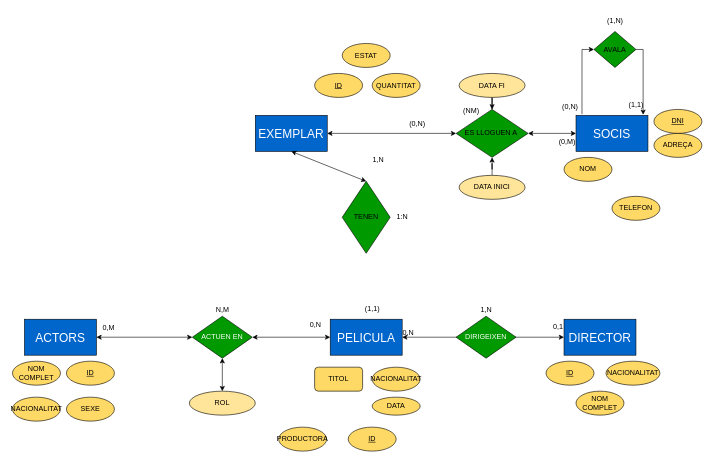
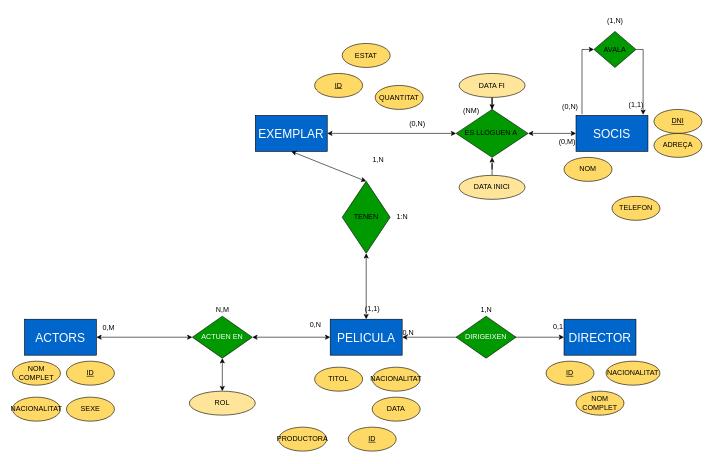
  <mxCell id="0" />
  <mxCell id="1" parent="0" />
  <mxCell id="2" value="&lt;font style=&quot;font-size: 20px; color: rgb(255, 255, 255);&quot;&gt;PELICULA&lt;/font&gt;" style="rounded=0;whiteSpace=wrap;html=1;fillColor=#0066CC;" parent="1" vertex="1"><mxGeometry x="550" y="532" width="120" height="60" as="geometry" /></mxCell>
- <mxCell id="3" value="&lt;font style=&quot;color: rgb(0, 0, 0);&quot;&gt;TITOL&lt;/font&gt;" style="whiteSpace=wrap;html=1;fillColor=#FFD966;rounded=1;" parent="1" vertex="1"><mxGeometry x="524" y="612" width="80" height="40" as="geometry" /></mxCell>
+ <mxCell id="3" value="&lt;font style=&quot;color: rgb(0, 0, 0);&quot;&gt;TITOL&lt;/font&gt;" style="ellipse;whiteSpace=wrap;html=1;fillColor=#FFD966;" parent="1" vertex="1"><mxGeometry x="524" y="612" width="80" height="40" as="geometry" /></mxCell>
  <mxCell id="4" value="&lt;font style=&quot;color: rgb(0, 0, 0);&quot;&gt;NACIONALITAT&lt;/font&gt;" style="ellipse;whiteSpace=wrap;html=1;fillColor=#FFD966;" parent="1" vertex="1"><mxGeometry x="620" y="612" width="80" height="40" as="geometry" /></mxCell>
- <mxCell id="5" value="&lt;font style=&quot;color: rgb(0, 0, 0);&quot;&gt;DATA&lt;/font&gt;" style="ellipse;whiteSpace=wrap;html=1;fillColor=#FFD966;" parent="1" vertex="1"><mxGeometry x="620" y="662" width="80" height="30" as="geometry" /></mxCell>
+ <mxCell id="5" value="&lt;font style=&quot;color: rgb(0, 0, 0);&quot;&gt;DATA&lt;/font&gt;" style="ellipse;whiteSpace=wrap;html=1;fillColor=#FFD966;" parent="1" vertex="1"><mxGeometry x="620" y="662" width="80" height="40" as="geometry" /></mxCell>
  <mxCell id="6" value="&lt;font style=&quot;color: rgb(0, 0, 0);&quot;&gt;PRODUCTORA&lt;/font&gt;" style="ellipse;whiteSpace=wrap;html=1;fillColor=#FFD966;" parent="1" vertex="1"><mxGeometry x="464" y="712" width="80" height="40" as="geometry" /></mxCell>
  <mxCell id="7" value="&lt;font style=&quot;font-size: 20px; color: rgb(255, 255, 255);&quot;&gt;ACTORS&lt;/font&gt;" style="rounded=0;whiteSpace=wrap;html=1;fillColor=#0066CC;" parent="1" vertex="1"><mxGeometry x="40" y="532" width="120" height="60" as="geometry" /></mxCell>
  <mxCell id="8" value="" style="endArrow=classic;startArrow=classic;html=1;rounded=0;entryX=0;entryY=0.5;entryDx=0;entryDy=0;exitX=1;exitY=0.5;exitDx=0;exitDy=0;" parent="1" source="10" target="2" edge="1"><mxGeometry width="50" height="50" relative="1" as="geometry"><mxPoint x="500" y="562" as="sourcePoint" /><mxPoint x="520" y="552" as="targetPoint" /></mxGeometry></mxCell>
  <mxCell id="9" value="" style="endArrow=classic;startArrow=classic;html=1;rounded=0;entryX=0;entryY=0.5;entryDx=0;entryDy=0;exitX=1;exitY=0.5;exitDx=0;exitDy=0;" parent="1" source="7" target="10" edge="1"><mxGeometry width="50" height="50" relative="1" as="geometry"><mxPoint x="160" y="562" as="sourcePoint" /><mxPoint x="190" y="562" as="targetPoint" /></mxGeometry></mxCell>
  <mxCell id="10" value="&lt;font style=&quot;color: rgb(255, 255, 255);&quot;&gt;ACTUEN EN&lt;/font&gt;" style="rhombus;whiteSpace=wrap;html=1;fillColor=#009900;" parent="1" vertex="1"><mxGeometry x="320" y="527" width="100" height="70" as="geometry" /></mxCell>
  <mxCell id="11" value="N,M" style="text;html=1;align=center;verticalAlign=middle;resizable=0;points=[];autosize=1;strokeColor=none;fillColor=none;" parent="1" vertex="1"><mxGeometry x="345" y="502" width="50" height="30" as="geometry" /></mxCell>
  <mxCell id="12" value="0,N" style="text;html=1;align=center;verticalAlign=middle;resizable=0;points=[];autosize=1;strokeColor=none;fillColor=none;" parent="1" vertex="1"><mxGeometry x="505" y="527" width="40" height="30" as="geometry" /></mxCell>
  <mxCell id="13" value="0,M" style="text;html=1;align=center;verticalAlign=middle;resizable=0;points=[];autosize=1;strokeColor=none;fillColor=none;" parent="1" vertex="1"><mxGeometry x="160" y="532" width="40" height="30" as="geometry" /></mxCell>
  <mxCell id="14" value="&lt;font style=&quot;color: rgb(0, 0, 0);&quot;&gt;NOM COMPLET&lt;/font&gt;" style="ellipse;whiteSpace=wrap;html=1;fillColor=#FFD966;" parent="1" vertex="1"><mxGeometry x="20" y="602" width="80" height="40" as="geometry" /></mxCell>
  <mxCell id="15" value="&lt;font style=&quot;color: rgb(0, 0, 0);&quot;&gt;&lt;u&gt;ID&lt;/u&gt;&lt;/font&gt;" style="ellipse;whiteSpace=wrap;html=1;fillColor=#FFD966;" parent="1" vertex="1"><mxGeometry y="602" width="80" height="40" as="geometry" x="110" /></mxCell>
  <mxCell id="16" value="&lt;font style=&quot;color: rgb(0, 0, 0);&quot;&gt;NACIONALITAT&lt;/font&gt;" style="ellipse;whiteSpace=wrap;html=1;fillColor=#FFD966;" parent="1" vertex="1"><mxGeometry x="20" y="662" width="80" height="40" as="geometry" /></mxCell>
  <mxCell id="17" value="&lt;font style=&quot;color: rgb(0, 0, 0);&quot;&gt;&lt;u&gt;ID&lt;/u&gt;&lt;/font&gt;" style="ellipse;whiteSpace=wrap;html=1;fillColor=#FFD966;" parent="1" vertex="1"><mxGeometry x="580" y="712" width="80" height="40" as="geometry" /></mxCell>
  <mxCell id="18" value="&lt;font style=&quot;color: rgb(0, 0, 0);&quot;&gt;SEXE&lt;/font&gt;" style="ellipse;whiteSpace=wrap;html=1;fillColor=#FFD966;" parent="1" vertex="1"><mxGeometry y="662" width="80" height="40" as="geometry" x="110" /></mxCell>
  <mxCell id="19" value="&lt;font style=&quot;color: rgb(0, 0, 0);&quot;&gt;ROL&lt;/font&gt;" style="ellipse;whiteSpace=wrap;html=1;fillColor=#FFE599;" parent="1" vertex="1"><mxGeometry x="315" y="652" width="110" height="40" as="geometry" /></mxCell>
  <mxCell id="20" value="" style="endArrow=classic;startArrow=classic;html=1;rounded=0;entryX=0.5;entryY=1;entryDx=0;entryDy=0;exitX=0.5;exitY=0;exitDx=0;exitDy=0;" parent="1" source="19" target="10" edge="1"><mxGeometry width="50" height="50" relative="1" as="geometry"><mxPoint x="370" y="632" as="sourcePoint" /><mxPoint x="420" y="582" as="targetPoint" /></mxGeometry></mxCell>
  <mxCell id="21" value="&lt;font style=&quot;font-size: 20px; color: rgb(255, 255, 255);&quot;&gt;DIRECTOR&lt;/font&gt;" style="rounded=0;whiteSpace=wrap;html=1;fillColor=#0066CC;" parent="1" vertex="1"><mxGeometry x="940" y="532" width="120" height="60" as="geometry" /></mxCell>
  <mxCell id="22" value="&lt;font style=&quot;color: rgb(0, 0, 0);&quot;&gt;&lt;u&gt;ID&lt;/u&gt;&lt;/font&gt;" style="ellipse;whiteSpace=wrap;html=1;fillColor=#FFD966;" parent="1" vertex="1"><mxGeometry x="910" y="602" width="80" height="40" as="geometry" /></mxCell>
  <mxCell id="23" value="&lt;font style=&quot;color: rgb(0, 0, 0);&quot;&gt;NACIONALITAT&lt;/font&gt;" style="ellipse;whiteSpace=wrap;html=1;fillColor=#FFD966;" parent="1" vertex="1"><mxGeometry x="1010" y="602" width="90" height="40" as="geometry" /></mxCell>
  <mxCell id="24" value="&lt;font style=&quot;color: rgb(0, 0, 0);&quot;&gt;NOM COMPLET&lt;/font&gt;" style="ellipse;whiteSpace=wrap;html=1;fillColor=#FFD966;" parent="1" vertex="1"><mxGeometry x="960" y="652" width="80" height="40" as="geometry" /></mxCell>
  <mxCell id="25" value="" style="endArrow=classic;startArrow=classic;html=1;rounded=0;entryX=0;entryY=0.5;entryDx=0;entryDy=0;exitX=1;exitY=0.5;exitDx=0;exitDy=0;" parent="1" source="2" target="21" edge="1"><mxGeometry width="50" height="50" relative="1" as="geometry"><mxPoint x="760" y="597" as="sourcePoint" /><mxPoint x="810" y="547" as="targetPoint" /></mxGeometry></mxCell>
  <mxCell id="26" value="&lt;font style=&quot;color: rgb(255, 255, 255);&quot;&gt;DIRIGEIXEN&lt;/font&gt;" style="rhombus;whiteSpace=wrap;html=1;fillColor=#009900;" parent="1" vertex="1"><mxGeometry x="760" y="527" width="100" height="70" as="geometry" /></mxCell>
  <mxCell id="27" value="1,N" style="text;html=1;align=center;verticalAlign=middle;resizable=0;points=[];autosize=1;strokeColor=none;fillColor=none;" parent="1" vertex="1"><mxGeometry x="790" y="502" width="40" height="30" as="geometry" /></mxCell>
  <mxCell id="28" value="0,1" style="text;html=1;align=center;verticalAlign=middle;resizable=0;points=[];autosize=1;strokeColor=none;fillColor=none;" parent="1" vertex="1"><mxGeometry x="910" y="530" width="40" height="30" as="geometry" /></mxCell>
  <mxCell id="29" value="0,N" style="text;html=1;align=center;verticalAlign=middle;resizable=0;points=[];autosize=1;strokeColor=none;fillColor=none;" parent="1" vertex="1"><mxGeometry x="660" y="540" width="40" height="30" as="geometry" /></mxCell>
  <mxCell id="30" value="&lt;font style=&quot;font-size: 20px; color: rgb(255, 255, 255);&quot;&gt;EXEMPLAR&lt;/font&gt;" style="rounded=0;whiteSpace=wrap;html=1;fillColor=#0066CC;" parent="1" vertex="1"><mxGeometry x="425" y="192" width="120" height="60" as="geometry" /></mxCell>
  <mxCell id="31" value="" style="endArrow=classic;startArrow=classic;html=1;rounded=0;exitX=0.5;exitY=0;exitDx=0;exitDy=0;entryX=0.5;entryY=1;entryDx=0;entryDy=0;" parent="1" source="33" target="30" edge="1"><mxGeometry width="50" height="50" relative="1" as="geometry"><mxPoint x="604" y="482" as="sourcePoint" /><mxPoint x="654" y="432" as="targetPoint" /></mxGeometry></mxCell>
+ <mxCell id="32" value="" style="endArrow=classic;startArrow=classic;html=1;rounded=0;exitX=0.5;exitY=0;exitDx=0;exitDy=0;entryX=0.5;entryY=1;entryDx=0;entryDy=0;" parent="1" source="2" target="33" edge="1"><mxGeometry width="50" height="50" relative="1" as="geometry"><mxPoint x="610" y="532" as="sourcePoint" /><mxPoint x="610" y="252" as="targetPoint" /></mxGeometry></mxCell>
  <mxCell id="33" value="TENEN" style="rhombus;whiteSpace=wrap;html=1;fillColor=#009900;" parent="1" vertex="1"><mxGeometry x="570" y="302" width="80" height="120" as="geometry" /></mxCell>
  <mxCell id="34" value="(1,1)" style="text;html=1;align=center;verticalAlign=middle;resizable=0;points=[];autosize=1;strokeColor=none;fillColor=none;" vertex="1" parent="1"><mxGeometry x="595" y="500" width="50" height="30" as="geometry" /></mxCell>
  <mxCell id="35" value="1,N" style="text;html=1;align=center;verticalAlign=middle;resizable=0;points=[];autosize=1;strokeColor=none;fillColor=none;" vertex="1" parent="1"><mxGeometry x="610" y="252" width="40" height="30" as="geometry" /></mxCell>
  <mxCell id="36" value="1:N" style="text;html=1;align=center;verticalAlign=middle;resizable=0;points=[];autosize=1;strokeColor=none;fillColor=none;" vertex="1" parent="1"><mxGeometry x="650" y="347" width="40" height="30" as="geometry" /></mxCell>
  <mxCell id="37" value="&lt;font style=&quot;color: rgb(0, 0, 0);&quot;&gt;&lt;u&gt;ID&lt;/u&gt;&lt;/font&gt;" style="ellipse;whiteSpace=wrap;html=1;fillColor=#FFD966;" vertex="1" parent="1"><mxGeometry x="524" y="122" width="80" height="40" as="geometry" /></mxCell>
- <mxCell id="38" value="&lt;font style=&quot;color: rgb(0, 0, 0);&quot;&gt;QUANTITAT&lt;/font&gt;" style="ellipse;whiteSpace=wrap;html=1;fillColor=#FFD966;" vertex="1" parent="1"><mxGeometry x="620" y="122" width="80" height="40" as="geometry" /></mxCell>
+ <mxCell id="38" value="&lt;font style=&quot;color: rgb(0, 0, 0);&quot;&gt;QUANTITAT&lt;/font&gt;" style="ellipse;whiteSpace=wrap;html=1;fillColor=#FFD966;" vertex="1" parent="1"><mxGeometry x="625" y="142" width="80" height="40" as="geometry" /></mxCell>
  <mxCell id="39" value="&lt;font style=&quot;color: rgb(0, 0, 0);&quot;&gt;ESTAT&lt;/font&gt;" style="ellipse;whiteSpace=wrap;html=1;fillColor=#FFD966;" vertex="1" parent="1"><mxGeometry x="570" y="72" width="80" height="40" as="geometry" /></mxCell>
  <mxCell id="40" style="edgeStyle=orthogonalEdgeStyle;rounded=0;orthogonalLoop=1;jettySize=auto;html=1;exitX=0.083;exitY=-0.033;exitDx=0;exitDy=0;entryX=0.5;entryY=1;entryDx=0;entryDy=0;exitPerimeter=0;" edge="1" parent="1" source="41" target="55"><mxGeometry relative="1" as="geometry" /></mxCell>
  <mxCell id="41" value="&lt;font style=&quot;font-size: 20px; color: rgb(255, 255, 255);&quot;&gt;SOCIS&lt;/font&gt;" style="rounded=0;whiteSpace=wrap;html=1;fillColor=#0066CC;" vertex="1" parent="1"><mxGeometry x="960" y="192" width="120" height="60" as="geometry" /></mxCell>
  <mxCell id="42" value="" style="endArrow=classic;startArrow=classic;html=1;rounded=0;exitX=0.5;exitY=0;exitDx=0;exitDy=0;entryX=0;entryY=0.5;entryDx=0;entryDy=0;" edge="1" parent="1" source="44" target="41"><mxGeometry width="50" height="50" relative="1" as="geometry"><mxPoint x="800" y="252" as="sourcePoint" /><mxPoint x="850" y="202" as="targetPoint" /></mxGeometry></mxCell>
  <mxCell id="43" value="" style="endArrow=classic;startArrow=classic;html=1;rounded=0;exitX=1;exitY=0.5;exitDx=0;exitDy=0;entryX=0.5;entryY=1;entryDx=0;entryDy=0;" edge="1" parent="1" source="30" target="44"><mxGeometry width="50" height="50" relative="1" as="geometry"><mxPoint x="670" y="222" as="sourcePoint" /><mxPoint x="960" y="222" as="targetPoint" /></mxGeometry></mxCell>
  <mxCell id="44" value="ES LLOGUEN A&amp;nbsp;" style="rhombus;whiteSpace=wrap;html=1;fillColor=#009900;direction=south;" vertex="1" parent="1"><mxGeometry x="760" y="182" width="120" height="80" as="geometry" /></mxCell>
  <mxCell id="45" value="&lt;font style=&quot;color: rgb(0, 0, 0);&quot;&gt;&lt;u&gt;DNI&lt;/u&gt;&lt;/font&gt;" style="ellipse;whiteSpace=wrap;html=1;fillColor=#FFD966;" vertex="1" parent="1"><mxGeometry x="1090" y="182" width="80" height="40" as="geometry" /></mxCell>
  <mxCell id="46" value="&lt;font style=&quot;color: rgb(0, 0, 0);&quot;&gt;NOM&lt;/font&gt;" style="ellipse;whiteSpace=wrap;html=1;fillColor=#FFD966;" vertex="1" parent="1"><mxGeometry x="940" y="262" width="80" height="40" as="geometry" /></mxCell>
  <mxCell id="47" value="&lt;font style=&quot;color: rgb(0, 0, 0);&quot;&gt;ADREÇA&lt;/font&gt;" style="ellipse;whiteSpace=wrap;html=1;fillColor=#FFD966;" vertex="1" parent="1"><mxGeometry x="1090" y="222" width="80" height="40" as="geometry" /></mxCell>
  <mxCell id="48" value="&lt;font style=&quot;color: rgb(0, 0, 0);&quot;&gt;TELEFON&lt;/font&gt;" style="ellipse;whiteSpace=wrap;html=1;fillColor=#FFD966;" vertex="1" parent="1"><mxGeometry x="1020" y="327" width="80" height="40" as="geometry" /></mxCell>
  <mxCell id="49" style="edgeStyle=orthogonalEdgeStyle;rounded=0;orthogonalLoop=1;jettySize=auto;html=1;entryX=1;entryY=0.5;entryDx=0;entryDy=0;" edge="1" parent="1" source="50" target="44"><mxGeometry relative="1" as="geometry" /></mxCell>
  <mxCell id="50" value="&lt;font style=&quot;color: rgb(0, 0, 0);&quot;&gt;DATA INICI&lt;/font&gt;" style="ellipse;whiteSpace=wrap;html=1;fillColor=#FFE599;" vertex="1" parent="1"><mxGeometry x="765" y="292" width="110" height="40" as="geometry" /></mxCell>
  <mxCell id="51" style="edgeStyle=orthogonalEdgeStyle;rounded=0;orthogonalLoop=1;jettySize=auto;html=1;entryX=0;entryY=0.5;entryDx=0;entryDy=0;" edge="1" parent="1" source="52" target="44"><mxGeometry relative="1" as="geometry" /></mxCell>
  <mxCell id="52" value="&lt;font style=&quot;color: rgb(0, 0, 0);&quot;&gt;DATA FI&lt;/font&gt;" style="ellipse;whiteSpace=wrap;html=1;fillColor=#FFE599;" vertex="1" parent="1"><mxGeometry x="765" y="122" width="110" height="40" as="geometry" /></mxCell>
  <mxCell id="53" value="(0,N)" style="text;html=1;align=center;verticalAlign=middle;resizable=0;points=[];autosize=1;strokeColor=none;fillColor=none;" vertex="1" parent="1"><mxGeometry x="670" y="192" width="50" height="30" as="geometry" /></mxCell>
  <mxCell id="54" value="(0,M)" style="text;html=1;align=center;verticalAlign=middle;resizable=0;points=[];autosize=1;strokeColor=none;fillColor=none;" vertex="1" parent="1"><mxGeometry x="920" y="222" width="50" height="30" as="geometry" /></mxCell>
  <mxCell id="55" value="AVALA" style="rhombus;whiteSpace=wrap;html=1;fillColor=#009900;direction=south;" vertex="1" parent="1"><mxGeometry x="990" y="52" width="70" height="60" as="geometry" /></mxCell>
  <mxCell id="56" value="(0,N)" style="text;html=1;align=center;verticalAlign=middle;resizable=0;points=[];autosize=1;strokeColor=none;fillColor=none;" vertex="1" parent="1"><mxGeometry x="925" y="162" width="50" height="30" as="geometry" /></mxCell>
  <mxCell id="57" style="edgeStyle=orthogonalEdgeStyle;rounded=0;orthogonalLoop=1;jettySize=auto;html=1;entryX=0.933;entryY=-0.017;entryDx=0;entryDy=0;entryPerimeter=0;" edge="1" parent="1" source="55" target="41"><mxGeometry relative="1" as="geometry"><Array as="points"><mxPoint x="1072" y="82" /></Array></mxGeometry></mxCell>
  <mxCell id="58" value="(1,1)" style="text;html=1;align=center;verticalAlign=middle;resizable=0;points=[];autosize=1;strokeColor=none;fillColor=none;" vertex="1" parent="1"><mxGeometry x="1035" y="160" width="50" height="30" as="geometry" /></mxCell>
  <mxCell id="59" value="(NM)" style="text;html=1;align=center;verticalAlign=middle;resizable=0;points=[];autosize=1;strokeColor=none;fillColor=none;" vertex="1" parent="1"><mxGeometry x="760" y="170" width="50" height="30" as="geometry" /></mxCell>
  <mxCell id="60" value="(1,N)" style="text;html=1;align=center;verticalAlign=middle;resizable=0;points=[];autosize=1;strokeColor=none;fillColor=none;" vertex="1" parent="1"><mxGeometry x="1000" y="20" width="50" height="30" as="geometry" /></mxCell>
